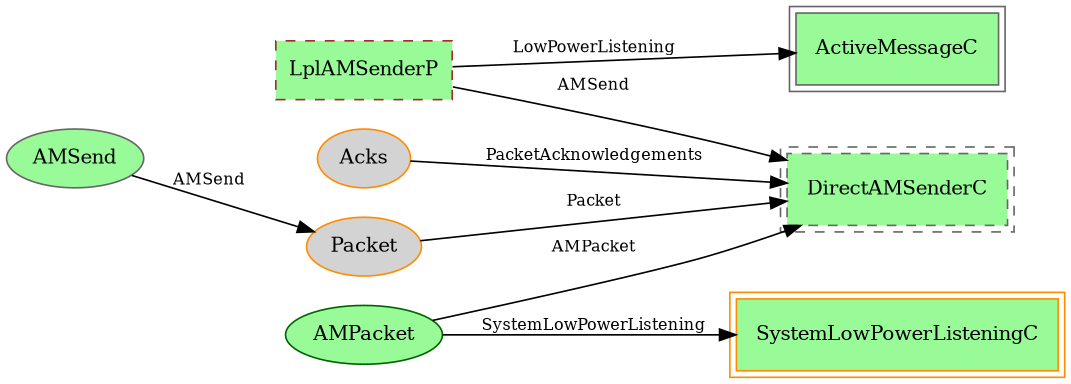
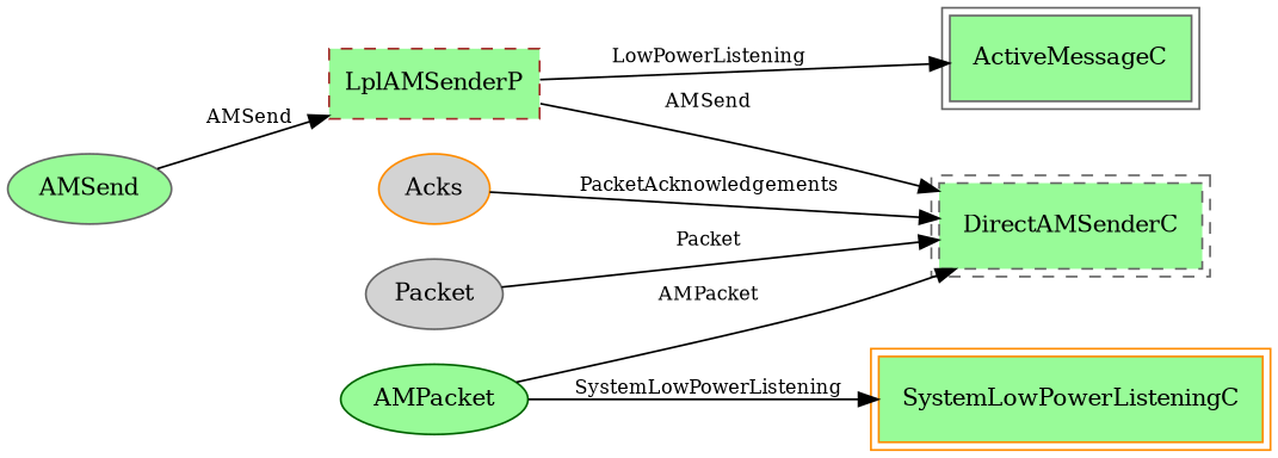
  digraph {
    rankdir=LR
    node [color=gray40 fillcolor=palegreen fontsize=12 shape=ellipse style=filled]
    edge [fontsize=10]
    n1 [label=AMSend]
    n2 [color=brown label=LplAMSenderP shape=box style="dashed,filled"]
    n3 [label=DirectAMSenderC peripheries=2 shape=box style="dashed,filled"]
    ActiveMessageC [peripheries=2 shape=box]
    SystemLowPowerListeningC [color=darkorange peripheries=2 shape=box]
-   n6 [color=darkorange fillcolor=lightgrey label=Packet]
+   n6 [fillcolor=lightgrey label=Packet]
    n7 [color=darkgreen label=AMPacket]
    n8 [color=darkorange fillcolor=lightgrey label=Acks]
-   n1 -> n6 [label=AMSend]
+   n1 -> n2 [label=AMSend]
    n2 -> n3 [label=AMSend]
    n2 -> ActiveMessageC [label=LowPowerListening]
    n6 -> n3 [label=Packet]
    n7 -> n3 [label=AMPacket]
    n7 -> SystemLowPowerListeningC [label=SystemLowPowerListening]
    n8 -> n3 [label=PacketAcknowledgements]
  }
